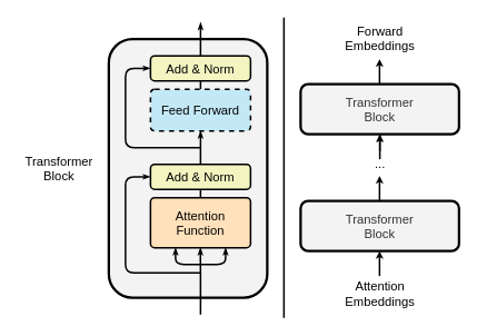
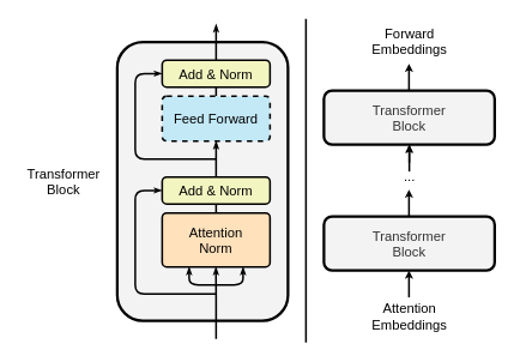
  <mxCell id="0" />
  <mxCell id="1" parent="0" />
  <mxCell id="2" value="" style="rounded=1;whiteSpace=wrap;html=1;fontFamily=Helvetica;fontSize=15;strokeWidth=3;fillColor=#f3f3f3;fillStyle=auto;fontColor=#333333;strokeColor=#000000;" vertex="1" parent="1"><mxGeometry x="130" y="46" width="190" height="310" as="geometry" /></mxCell>
  <mxCell id="3" style="edgeStyle=orthogonalEdgeStyle;rounded=0;orthogonalLoop=1;jettySize=auto;html=1;exitX=0.5;exitY=0;exitDx=0;exitDy=0;entryX=0.5;entryY=1;entryDx=0;entryDy=0;fontFamily=Helvetica;fontSize=15;strokeWidth=2;endArrow=none;endFill=0;" edge="1" parent="1" source="6" target="13"><mxGeometry relative="1" as="geometry" /></mxCell>
  <mxCell id="4" style="edgeStyle=orthogonalEdgeStyle;rounded=1;orthogonalLoop=1;jettySize=auto;html=1;exitX=0.25;exitY=1;exitDx=0;exitDy=0;fontFamily=Helvetica;fontSize=15;startArrow=classicThin;startFill=1;endArrow=none;endFill=0;startSize=3;endSize=3;strokeWidth=2;" edge="1" parent="1" source="6"><mxGeometry relative="1" as="geometry"><mxPoint x="240" y="316" as="targetPoint" /><Array as="points"><mxPoint x="210" y="316" /></Array></mxGeometry></mxCell>
  <mxCell id="5" style="edgeStyle=orthogonalEdgeStyle;rounded=1;orthogonalLoop=1;jettySize=auto;html=1;exitX=0.75;exitY=1;exitDx=0;exitDy=0;fontFamily=Helvetica;fontSize=15;startArrow=classicThin;startFill=1;endArrow=none;endFill=0;startSize=3;endSize=3;strokeWidth=2;" edge="1" parent="1" source="6"><mxGeometry relative="1" as="geometry"><mxPoint x="240" y="316" as="targetPoint" /><Array as="points"><mxPoint x="270" y="316" /></Array></mxGeometry></mxCell>
- <mxCell id="6" value="&lt;div&gt;&lt;font style=&quot;font-size: 15px;&quot; face=&quot;Helvetica&quot;&gt;Attention&lt;/font&gt;&lt;/div&gt;&lt;div&gt;&lt;font style=&quot;font-size: 15px;&quot; face=&quot;Helvetica&quot;&gt;Function&lt;br&gt;&lt;/font&gt;&lt;/div&gt;" style="rounded=1;whiteSpace=wrap;html=1;strokeWidth=2;fillColor=#ffe1bb;fontSize=15;fontFamily=Helvetica Light;absoluteArcSize=1;arcSize=10;" vertex="1" parent="1"><mxGeometry x="180" y="236" width="120" height="60" as="geometry" /></mxCell>
+ <mxCell id="6" value="&lt;div&gt;&lt;font style=&quot;font-size: 15px;&quot; face=&quot;Helvetica&quot;&gt;Attention&lt;/font&gt;&lt;/div&gt;&lt;div&gt;&lt;font style=&quot;font-size: 15px;&quot; face=&quot;Helvetica&quot;&gt;Norm&lt;br&gt;&lt;/font&gt;&lt;/div&gt;" style="rounded=1;whiteSpace=wrap;html=1;strokeWidth=2;fillColor=#ffe1bb;fontSize=15;fontFamily=Helvetica Light;absoluteArcSize=1;arcSize=10;" vertex="1" parent="1"><mxGeometry x="180" y="236" width="120" height="60" as="geometry" /></mxCell>
  <mxCell id="7" style="edgeStyle=orthogonalEdgeStyle;rounded=1;orthogonalLoop=1;jettySize=auto;html=1;fontFamily=Helvetica;fontSize=15;endArrow=none;endFill=0;endSize=3;strokeWidth=2;startArrow=classicThin;startFill=1;startSize=3;exitX=0;exitY=0.5;exitDx=0;exitDy=0;" edge="1" parent="1" source="9"><mxGeometry relative="1" as="geometry"><mxPoint x="240" y="176" as="targetPoint" /><mxPoint x="160" y="76" as="sourcePoint" /><Array as="points"><mxPoint x="150" y="81" /><mxPoint x="150" y="176" /></Array></mxGeometry></mxCell>
  <mxCell id="8" style="edgeStyle=orthogonalEdgeStyle;rounded=1;orthogonalLoop=1;jettySize=auto;html=1;exitX=0.5;exitY=0;exitDx=0;exitDy=0;fontFamily=Helvetica;fontSize=15;startArrow=none;startFill=0;endArrow=classicThin;endFill=1;startSize=3;endSize=3;strokeWidth=2;" edge="1" parent="1" source="9"><mxGeometry relative="1" as="geometry"><mxPoint x="240" y="26" as="targetPoint" /></mxGeometry></mxCell>
  <mxCell id="9" value="&lt;font face=&quot;Helvetica&quot;&gt;Add &amp;amp; Norm&lt;br&gt;&lt;/font&gt;" style="rounded=1;whiteSpace=wrap;html=1;strokeWidth=2;fillColor=#f3f5c1;fontSize=15;fontFamily=Helvetica Light;absoluteArcSize=1;arcSize=10;" vertex="1" parent="1"><mxGeometry x="180" y="66" width="120" height="30" as="geometry" /></mxCell>
  <mxCell id="10" style="edgeStyle=orthogonalEdgeStyle;rounded=0;orthogonalLoop=1;jettySize=auto;html=1;exitX=0.5;exitY=0;exitDx=0;exitDy=0;entryX=0.5;entryY=1;entryDx=0;entryDy=0;fontFamily=Helvetica;fontSize=15;endArrow=none;endFill=0;strokeWidth=2;" edge="1" parent="1" source="11" target="9"><mxGeometry relative="1" as="geometry" /></mxCell>
  <mxCell id="11" value="&lt;font face=&quot;Helvetica&quot;&gt;Feed Forward&lt;/font&gt;" style="rounded=1;whiteSpace=wrap;html=1;strokeWidth=2;fillColor=#c3e9f7;fontSize=15;fontFamily=Helvetica Light;gradientColor=none;absoluteArcSize=1;arcSize=10;dashed=1;" vertex="1" parent="1"><mxGeometry x="180" y="106" width="120" height="50" as="geometry" /></mxCell>
  <mxCell id="12" style="edgeStyle=orthogonalEdgeStyle;rounded=0;orthogonalLoop=1;jettySize=auto;html=1;exitX=0.5;exitY=0;exitDx=0;exitDy=0;entryX=0.5;entryY=1;entryDx=0;entryDy=0;fontFamily=Helvetica;fontSize=15;endArrow=classicThin;endFill=1;strokeWidth=2;endSize=3;" edge="1" parent="1" source="13" target="11"><mxGeometry relative="1" as="geometry" /></mxCell>
  <mxCell id="13" value="&lt;font face=&quot;Helvetica&quot;&gt;Add &amp;amp; Norm&lt;br&gt;&lt;/font&gt;" style="rounded=1;whiteSpace=wrap;html=1;strokeWidth=2;fillColor=#f3f5c1;fontSize=15;fontFamily=Helvetica Light;arcSize=10;absoluteArcSize=1;" vertex="1" parent="1"><mxGeometry x="180" y="196" width="120" height="30" as="geometry" /></mxCell>
  <mxCell id="14" style="edgeStyle=orthogonalEdgeStyle;rounded=1;orthogonalLoop=1;jettySize=auto;html=1;exitX=0;exitY=0.5;exitDx=0;exitDy=0;fontFamily=Helvetica;fontSize=15;endArrow=none;endFill=0;endSize=3;strokeWidth=2;startArrow=classicThin;startFill=1;startSize=3;" edge="1" parent="1" source="13"><mxGeometry relative="1" as="geometry"><mxPoint x="240" y="326" as="targetPoint" /><mxPoint x="180" y="208.5" as="sourcePoint" /><Array as="points"><mxPoint x="150" y="211" /><mxPoint x="150" y="326" /><mxPoint x="240" y="326" /></Array></mxGeometry></mxCell>
  <mxCell id="15" style="edgeStyle=orthogonalEdgeStyle;rounded=0;orthogonalLoop=1;jettySize=auto;html=1;entryX=0.5;entryY=1;entryDx=0;entryDy=0;fontFamily=Helvetica;fontSize=15;endArrow=classicThin;endFill=1;strokeWidth=2;endSize=3;" edge="1" parent="1"><mxGeometry relative="1" as="geometry"><mxPoint x="240" y="376" as="sourcePoint" /><mxPoint x="239.8" y="296" as="targetPoint" /><Array as="points"><mxPoint x="240" y="331" /></Array></mxGeometry></mxCell>
  <mxCell id="16" value="&lt;div&gt;Attention&lt;/div&gt;&lt;div&gt;Embeddings&lt;/div&gt;" style="text;html=1;align=center;verticalAlign=middle;resizable=0;points=[];autosize=1;strokeColor=none;fillColor=none;fontSize=15;fontFamily=Helvetica;" vertex="1" parent="1"><mxGeometry x="400" y="326" width="110" height="50" as="geometry" /></mxCell>
  <mxCell id="17" value="&lt;div&gt;Transformer&lt;/div&gt;&lt;div&gt;Block&lt;br&gt;&lt;/div&gt;" style="text;html=1;align=center;verticalAlign=middle;resizable=0;points=[];autosize=1;strokeColor=none;fillColor=none;fontSize=15;fontFamily=Helvetica;" vertex="1" parent="1"><mxGeometry x="20" y="176" width="100" height="50" as="geometry" /></mxCell>
  <mxCell id="18" value="&lt;div&gt;Transformer&lt;/div&gt;&lt;div&gt;Block&lt;br&gt;&lt;/div&gt;" style="rounded=1;whiteSpace=wrap;html=1;fontFamily=Helvetica;fontSize=15;strokeWidth=3;fillColor=#f3f3f3;fillStyle=auto;fontColor=#333333;strokeColor=#000000;" vertex="1" parent="1"><mxGeometry x="360" y="240" width="190" height="60" as="geometry" /></mxCell>
  <mxCell id="19" value="" style="endArrow=none;html=1;rounded=1;fontFamily=Helvetica;fontSize=15;startSize=3;endSize=3;strokeWidth=2;" edge="1" parent="1"><mxGeometry width="50" height="50" relative="1" as="geometry"><mxPoint x="340" y="380" as="sourcePoint" /><mxPoint x="340" y="20" as="targetPoint" /><Array as="points" /></mxGeometry></mxCell>
  <mxCell id="20" value="&lt;div&gt;Transformer&lt;/div&gt;&lt;div&gt;Block&lt;br&gt;&lt;/div&gt;" style="rounded=1;whiteSpace=wrap;html=1;fontFamily=Helvetica;fontSize=15;strokeWidth=3;fillColor=#f3f3f3;fillStyle=auto;fontColor=#333333;strokeColor=#000000;" vertex="1" parent="1"><mxGeometry x="360" y="100" width="190" height="60" as="geometry" /></mxCell>
  <mxCell id="21" value="" style="endArrow=classic;html=1;rounded=1;fontFamily=Helvetica;fontSize=15;startSize=3;endSize=3;strokeWidth=2;entryX=0.5;entryY=1;entryDx=0;entryDy=0;" edge="1" parent="1" target="20"><mxGeometry width="50" height="50" relative="1" as="geometry"><mxPoint x="455" y="190" as="sourcePoint" /><mxPoint x="490" y="150" as="targetPoint" /></mxGeometry></mxCell>
  <mxCell id="22" value="" style="endArrow=classic;html=1;rounded=1;fontFamily=Helvetica;fontSize=15;startSize=3;endSize=3;strokeWidth=2;entryX=0.5;entryY=1;entryDx=0;entryDy=0;" edge="1" parent="1"><mxGeometry width="50" height="50" relative="1" as="geometry"><mxPoint x="454.66" y="240" as="sourcePoint" /><mxPoint x="454.66" y="210" as="targetPoint" /></mxGeometry></mxCell>
  <mxCell id="23" value="" style="edgeStyle=orthogonalEdgeStyle;rounded=1;orthogonalLoop=1;jettySize=auto;html=1;fontFamily=Helvetica;fontSize=15;startArrow=none;startFill=0;endArrow=classicThin;endFill=1;startSize=3;endSize=3;strokeWidth=2;" edge="1" parent="1" source="24" target="20"><mxGeometry relative="1" as="geometry" /></mxCell>
  <mxCell id="24" value="..." style="text;html=1;align=center;verticalAlign=middle;resizable=0;points=[];autosize=1;strokeColor=none;fillColor=none;fontSize=15;fontFamily=Helvetica;" vertex="1" parent="1"><mxGeometry x="435" y="180" width="40" height="30" as="geometry" /></mxCell>
  <mxCell id="25" value="" style="endArrow=classic;html=1;rounded=1;fontFamily=Helvetica;fontSize=15;startSize=3;endSize=3;strokeWidth=2;entryX=0.5;entryY=1;entryDx=0;entryDy=0;" edge="1" parent="1"><mxGeometry width="50" height="50" relative="1" as="geometry"><mxPoint x="454.66" y="330" as="sourcePoint" /><mxPoint x="454.66" y="300" as="targetPoint" /></mxGeometry></mxCell>
  <mxCell id="26" value="" style="endArrow=classic;html=1;rounded=1;fontFamily=Helvetica;fontSize=15;startSize=3;endSize=3;strokeWidth=2;entryX=0.5;entryY=1;entryDx=0;entryDy=0;" edge="1" parent="1"><mxGeometry width="50" height="50" relative="1" as="geometry"><mxPoint x="454.66" y="100" as="sourcePoint" /><mxPoint x="454.66" y="70" as="targetPoint" /></mxGeometry></mxCell>
  <mxCell id="27" value="&lt;div&gt;Forward&lt;/div&gt;&lt;div&gt;Embeddings&lt;/div&gt;" style="text;html=1;align=center;verticalAlign=middle;resizable=0;points=[];autosize=1;strokeColor=none;fillColor=none;fontSize=15;fontFamily=Helvetica;" vertex="1" parent="1"><mxGeometry x="400" y="20" width="110" height="50" as="geometry" /></mxCell>
